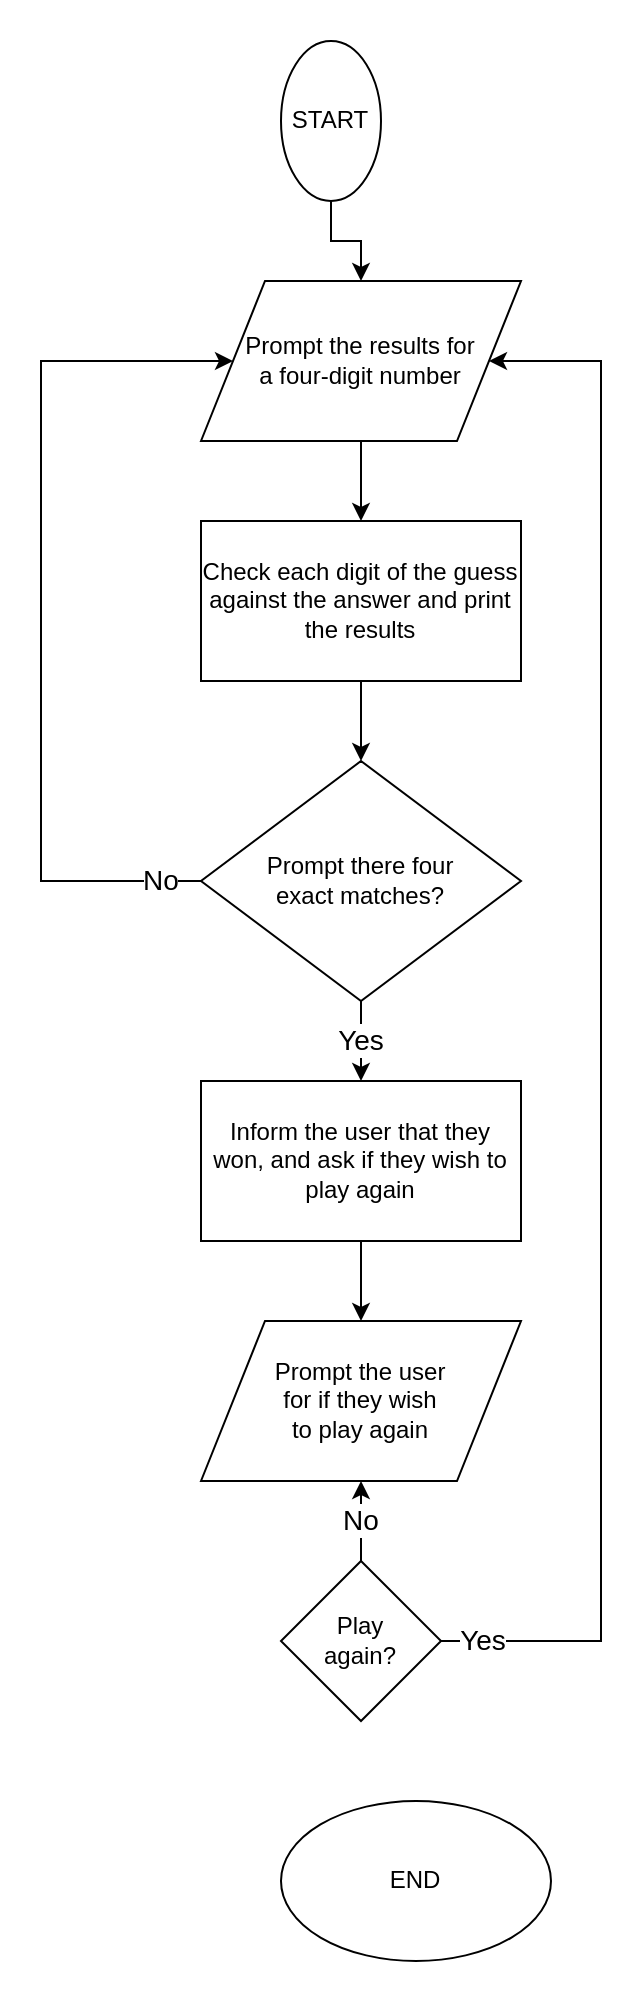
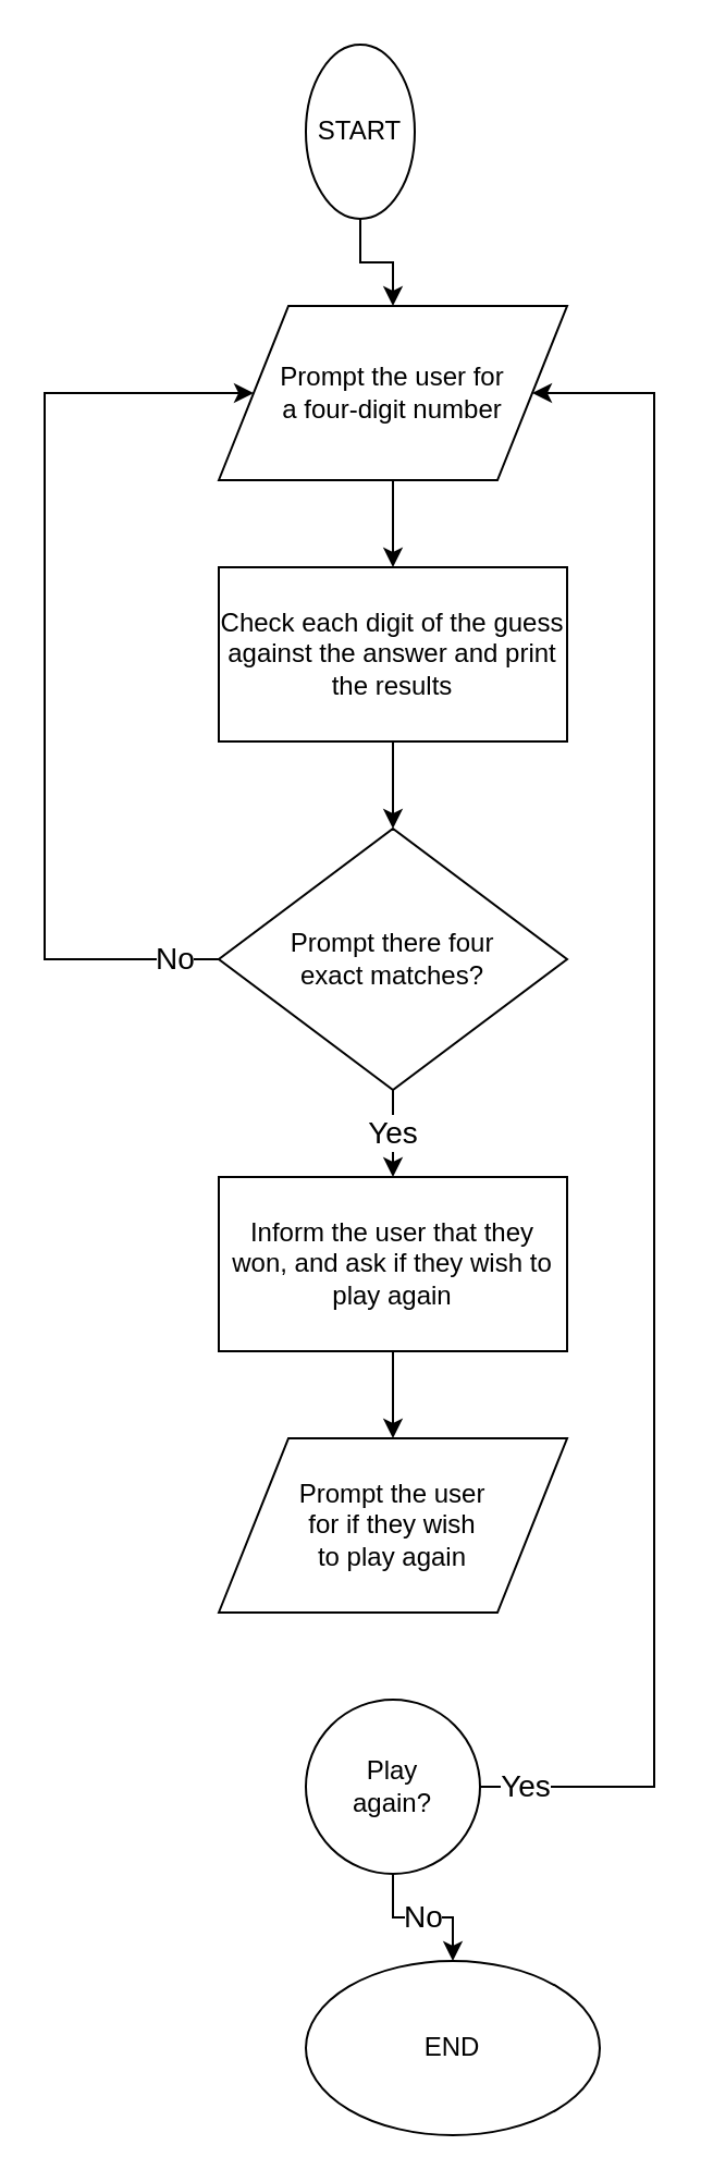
  <mxCell id="0" />
  <mxCell id="1" parent="0" />
  <mxCell id="2" style="edgeStyle=orthogonalEdgeStyle;rounded=0;orthogonalLoop=1;jettySize=auto;html=1;exitX=0.5;exitY=1;exitDx=0;exitDy=0;entryX=0.5;entryY=0;entryDx=0;entryDy=0;" edge="1" parent="1" source="3" target="5"><mxGeometry relative="1" as="geometry" /></mxCell>
  <mxCell id="3" value="START" style="ellipse;whiteSpace=wrap;html=1;aspect=fixed;" vertex="1" parent="1"><mxGeometry x="140" y="20" width="50" height="80" as="geometry" /></mxCell>
  <mxCell id="4" style="edgeStyle=orthogonalEdgeStyle;rounded=0;orthogonalLoop=1;jettySize=auto;html=1;exitX=0.5;exitY=1;exitDx=0;exitDy=0;entryX=0.5;entryY=0;entryDx=0;entryDy=0;" edge="1" parent="1" source="5" target="7"><mxGeometry relative="1" as="geometry" /></mxCell>
- <mxCell id="5" value="Prompt the results for&lt;br&gt;a four-digit number" style="shape=parallelogram;perimeter=parallelogramPerimeter;whiteSpace=wrap;html=1;" vertex="1" parent="1"><mxGeometry x="100" y="140" width="160" height="80" as="geometry" /></mxCell>
+ <mxCell id="5" value="Prompt the user for&lt;br&gt;a four-digit number" style="shape=parallelogram;perimeter=parallelogramPerimeter;whiteSpace=wrap;html=1;" vertex="1" parent="1"><mxGeometry x="100" y="140" width="160" height="80" as="geometry" /></mxCell>
  <mxCell id="6" style="edgeStyle=orthogonalEdgeStyle;rounded=0;orthogonalLoop=1;jettySize=auto;html=1;exitX=0.5;exitY=1;exitDx=0;exitDy=0;entryX=0.5;entryY=0;entryDx=0;entryDy=0;" edge="1" parent="1" source="7" target="10"><mxGeometry relative="1" as="geometry" /></mxCell>
  <mxCell id="7" value="Check each digit of the guess against the answer and print the results" style="rounded=0;whiteSpace=wrap;html=1;" vertex="1" parent="1"><mxGeometry x="100" y="260" width="160" height="80" as="geometry" /></mxCell>
  <mxCell id="8" value="&lt;font style=&quot;font-size: 14px&quot;&gt;No&lt;/font&gt;" style="edgeStyle=orthogonalEdgeStyle;rounded=0;orthogonalLoop=1;jettySize=auto;html=1;exitX=0;exitY=0.5;exitDx=0;exitDy=0;entryX=0;entryY=0.5;entryDx=0;entryDy=0;" edge="1" parent="1" source="10" target="5"><mxGeometry x="-0.908" relative="1" as="geometry"><Array as="points"><mxPoint x="20" y="440" /><mxPoint x="20" y="180" /></Array><mxPoint as="offset" /></mxGeometry></mxCell>
  <mxCell id="9" value="&lt;font style=&quot;font-size: 14px&quot;&gt;Yes&lt;/font&gt;" style="edgeStyle=orthogonalEdgeStyle;rounded=0;orthogonalLoop=1;jettySize=auto;html=1;" edge="1" parent="1" source="10" target="12"><mxGeometry relative="1" as="geometry"><mxPoint as="offset" /></mxGeometry></mxCell>
  <mxCell id="10" value="Prompt there four&lt;br&gt;exact matches?" style="rhombus;whiteSpace=wrap;html=1;" vertex="1" parent="1"><mxGeometry x="100" y="380" width="160" height="120" as="geometry" /></mxCell>
  <mxCell id="11" value="" style="edgeStyle=orthogonalEdgeStyle;rounded=0;orthogonalLoop=1;jettySize=auto;html=1;" edge="1" parent="1" source="12" target="17"><mxGeometry relative="1" as="geometry" /></mxCell>
  <mxCell id="12" value="Inform the user that they won, and ask if they wish to play again" style="rounded=0;whiteSpace=wrap;html=1;" vertex="1" parent="1"><mxGeometry x="100" y="540" width="160" height="80" as="geometry" /></mxCell>
  <mxCell id="13" value="&lt;font style=&quot;font-size: 14px&quot;&gt;Yes&lt;/font&gt;" style="edgeStyle=orthogonalEdgeStyle;rounded=0;orthogonalLoop=1;jettySize=auto;html=1;exitX=1;exitY=0.5;exitDx=0;exitDy=0;entryX=1;entryY=0.5;entryDx=0;entryDy=0;" edge="1" parent="1" source="15" target="5"><mxGeometry x="-0.946" relative="1" as="geometry"><Array as="points"><mxPoint x="300" y="820" /><mxPoint x="300" y="180" /></Array><mxPoint as="offset" /></mxGeometry></mxCell>
- <mxCell id="14" value="&lt;font style=&quot;font-size: 14px&quot;&gt;No&lt;/font&gt;" style="edgeStyle=orthogonalEdgeStyle;rounded=0;orthogonalLoop=1;jettySize=auto;html=1;" edge="1" parent="1" source="15" target="17"><mxGeometry relative="1" as="geometry"><mxPoint x="140" y="890" as="targetPoint" /></mxGeometry></mxCell>
- <mxCell id="15" value="Play&lt;br&gt;again?" style="rhombus;whiteSpace=wrap;html=1;" vertex="1" parent="1"><mxGeometry x="140" y="780" width="80" height="80" as="geometry" /></mxCell>
+ <mxCell id="14" value="&lt;font style=&quot;font-size: 14px&quot;&gt;No&lt;/font&gt;" style="edgeStyle=orthogonalEdgeStyle;rounded=0;orthogonalLoop=1;jettySize=auto;html=1;entryX=0.5;entryY=0;entryDx=0;entryDy=0;" edge="1" parent="1" source="15" target="16"><mxGeometry relative="1" as="geometry"><mxPoint x="140" y="890" as="targetPoint" /></mxGeometry></mxCell>
+ <mxCell id="15" value="Play&lt;br&gt;again?" style="ellipse;whiteSpace=wrap;html=1;" vertex="1" parent="1"><mxGeometry x="140" y="780" width="80" height="80" as="geometry" /></mxCell>
  <mxCell id="16" value="END" style="ellipse;whiteSpace=wrap;html=1;aspect=fixed;" vertex="1" parent="1"><mxGeometry x="140" y="900" width="135" height="80" as="geometry" /></mxCell>
  <mxCell id="17" value="Prompt the user&lt;br&gt;for if they wish&lt;br&gt;to play again" style="shape=parallelogram;perimeter=parallelogramPerimeter;whiteSpace=wrap;html=1;" vertex="1" parent="1"><mxGeometry x="100" y="660" width="160" height="80" as="geometry" /></mxCell>
